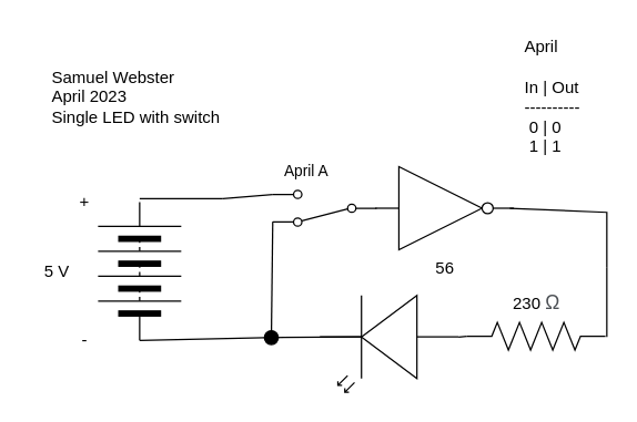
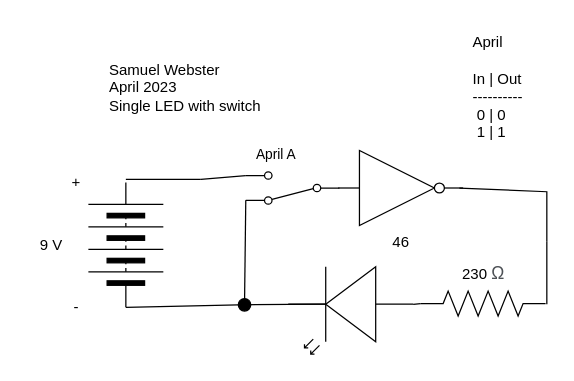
  <mxCell id="0" />
  <mxCell id="1" parent="0" />
  <mxCell id="2" style="edgeStyle=none;html=1;exitX=0;exitY=0.5;exitDx=0;exitDy=0;endArrow=none;endFill=0;startArrow=none;" parent="1" source="19" edge="1"><mxGeometry relative="1" as="geometry"><mxPoint x="260" y="243" as="targetPoint" /></mxGeometry></mxCell>
  <mxCell id="3" value="" style="pointerEvents=1;verticalLabelPosition=bottom;shadow=0;dashed=0;align=center;html=1;verticalAlign=top;shape=mxgraph.electrical.miscellaneous.batteryStack;rotation=-90;" parent="1" vertex="1"><mxGeometry x="50" y="165.5" width="100" height="60" as="geometry" /></mxCell>
  <mxCell id="4" style="edgeStyle=none;html=1;endArrow=none;endFill=0;" parent="1" edge="1"><mxGeometry relative="1" as="geometry"><mxPoint x="437" y="193" as="targetPoint" /><mxPoint x="437" y="243" as="sourcePoint" /></mxGeometry></mxCell>
  <mxCell id="5" value="" style="pointerEvents=1;verticalLabelPosition=bottom;shadow=0;dashed=0;align=center;html=1;verticalAlign=top;shape=mxgraph.electrical.resistors.resistor_2;rotation=0;" parent="1" vertex="1"><mxGeometry x="336" y="232.5" width="100" height="20" as="geometry" /></mxCell>
  <mxCell id="6" style="edgeStyle=none;html=1;exitX=0;exitY=0.57;exitDx=0;exitDy=0;exitPerimeter=0;entryX=0;entryY=0.5;entryDx=0;entryDy=0;entryPerimeter=0;endArrow=none;endFill=0;" parent="1" source="7" target="5" edge="1"><mxGeometry relative="1" as="geometry" /></mxCell>
  <mxCell id="7" value="" style="verticalLabelPosition=bottom;shadow=0;dashed=0;align=center;html=1;verticalAlign=top;shape=mxgraph.electrical.opto_electronics.led_2;pointerEvents=1;rotation=-180;" parent="1" vertex="1"><mxGeometry x="230" y="213" width="100" height="70" as="geometry" /></mxCell>
  <mxCell id="8" value="+" style="text;html=1;align=center;verticalAlign=middle;resizable=0;points=[];autosize=1;strokeColor=none;fillColor=none;" parent="1" vertex="1"><mxGeometry x="45" y="130.5" width="30" height="30" as="geometry" /></mxCell>
  <mxCell id="9" value="-" style="text;html=1;align=center;verticalAlign=middle;resizable=0;points=[];autosize=1;strokeColor=none;fillColor=none;" parent="1" vertex="1"><mxGeometry x="45" y="230.5" width="30" height="30" as="geometry" /></mxCell>
- <mxCell id="10" value="5 V" style="text;html=1;align=center;verticalAlign=middle;resizable=0;points=[];autosize=1;strokeColor=none;fillColor=none;" parent="1" vertex="1"><mxGeometry x="20" y="180.5" width="40" height="30" as="geometry" /></mxCell>
+ <mxCell id="10" value="9 V" style="text;html=1;align=center;verticalAlign=middle;resizable=0;points=[];autosize=1;strokeColor=none;fillColor=none;" parent="1" vertex="1"><mxGeometry x="20" y="180.5" width="40" height="30" as="geometry" /></mxCell>
  <mxCell id="11" value="230&amp;nbsp;&lt;span style=&quot;color: rgb(77, 81, 86); font-family: arial, sans-serif; font-size: 14px; text-align: left; background-color: rgb(255, 255, 255);&quot;&gt;Ω&lt;/span&gt;" style="text;html=1;align=center;verticalAlign=middle;resizable=0;points=[];autosize=1;strokeColor=none;fillColor=none;" parent="1" vertex="1"><mxGeometry x="356" y="202.5" width="60" height="30" as="geometry" /></mxCell>
- <mxCell id="12" value="Samuel Webster&lt;br&gt;April 2023&lt;br&gt;Single LED with switch" style="text;html=1;align=left;verticalAlign=middle;resizable=0;points=[];autosize=1;strokeColor=none;fillColor=none;" parent="1" vertex="1"><mxGeometry x="35" y="40" width="140" height="60" as="geometry" /></mxCell>
+ <mxCell id="12" value="Samuel Webster&lt;br&gt;April 2023&lt;br&gt;Single LED with switch" style="text;html=1;align=left;verticalAlign=middle;resizable=0;points=[];autosize=1;strokeColor=none;fillColor=none;" parent="1" vertex="1"><mxGeometry x="85" y="40" width="140" height="60" as="geometry" /></mxCell>
  <mxCell id="13" value="April&lt;br&gt;&lt;br&gt;In | Out&lt;br&gt;&lt;div style=&quot;&quot;&gt;&lt;span style=&quot;background-color: initial;&quot;&gt;----------&lt;/span&gt;&lt;/div&gt;&lt;div style=&quot;&quot;&gt;&lt;span style=&quot;background-color: initial;&quot;&gt;&amp;nbsp;0 | 0&lt;/span&gt;&lt;/div&gt;&lt;div style=&quot;&quot;&gt;&lt;span style=&quot;background-color: initial;&quot;&gt;&amp;nbsp;1 | 1&lt;/span&gt;&lt;/div&gt;" style="text;html=1;align=left;verticalAlign=middle;resizable=0;points=[];autosize=1;strokeColor=none;fillColor=none;" parent="1" vertex="1"><mxGeometry x="376" y="20" width="60" height="100" as="geometry" /></mxCell>
  <mxCell id="14" style="edgeStyle=none;html=1;endArrow=none;endFill=0;exitX=1;exitY=0.12;exitDx=0;exitDy=0;" parent="1" source="16" edge="1"><mxGeometry relative="1" as="geometry"><mxPoint x="195" y="243" as="targetPoint" /><mxPoint x="195" y="163" as="sourcePoint" /></mxGeometry></mxCell>
  <mxCell id="15" style="edgeStyle=none;html=1;exitX=1;exitY=0.88;exitDx=0;exitDy=0;endArrow=none;endFill=0;" parent="1" source="16" edge="1"><mxGeometry relative="1" as="geometry"><mxPoint x="160" y="143" as="targetPoint" /></mxGeometry></mxCell>
  <mxCell id="16" value="" style="shape=mxgraph.electrical.electro-mechanical.twoWaySwitch;aspect=fixed;elSwitchState=2;rotation=-180;" parent="1" vertex="1"><mxGeometry x="196" y="137" width="75" height="26" as="geometry" /></mxCell>
  <mxCell id="17" value="" style="edgeStyle=none;orthogonalLoop=1;jettySize=auto;html=1;endArrow=none;endFill=0;" edge="1" parent="1"><mxGeometry width="100" relative="1" as="geometry"><mxPoint x="160" y="143" as="sourcePoint" /><mxPoint x="100" y="143" as="targetPoint" /><Array as="points" /></mxGeometry></mxCell>
  <mxCell id="18" value="" style="edgeStyle=none;html=1;exitX=0;exitY=0.5;exitDx=0;exitDy=0;endArrow=none;endFill=0;" edge="1" parent="1" source="3" target="19"><mxGeometry relative="1" as="geometry"><mxPoint x="260" y="243" as="targetPoint" /><mxPoint x="100" y="245.5" as="sourcePoint" /></mxGeometry></mxCell>
  <mxCell id="19" value="" style="ellipse;whiteSpace=wrap;html=1;aspect=fixed;fillColor=#000000;" vertex="1" parent="1"><mxGeometry x="190" y="238.5" width="10" height="10" as="geometry" /></mxCell>
  <mxCell id="20" style="edgeStyle=none;html=1;exitX=1;exitY=0.5;exitDx=0;exitDy=0;exitPerimeter=0;rounded=0;endArrow=none;endFill=0;" edge="1" parent="1"><mxGeometry relative="1" as="geometry"><mxPoint x="437" y="193" as="targetPoint" /><mxPoint x="367" y="150" as="sourcePoint" /><Array as="points"><mxPoint x="437" y="153" /></Array></mxGeometry></mxCell>
- <mxCell id="21" value="56" style="verticalLabelPosition=bottom;shadow=0;dashed=0;align=center;html=1;verticalAlign=top;shape=mxgraph.electrical.logic_gates.inverter_2;fillColor=#FFFFFF;" vertex="1" parent="1"><mxGeometry x="270" y="120" width="100" height="60" as="geometry" /></mxCell>
+ <mxCell id="21" value="46" style="verticalLabelPosition=bottom;shadow=0;dashed=0;align=center;html=1;verticalAlign=top;shape=mxgraph.electrical.logic_gates.inverter_2;fillColor=#FFFFFF;" vertex="1" parent="1"><mxGeometry x="270" y="120" width="100" height="60" as="geometry" /></mxCell>
  <mxCell id="22" value="April A" style="text;html=1;align=center;verticalAlign=middle;resizable=0;points=[];autosize=1;strokeColor=none;fillColor=none;fontSize=11;fontFamily=Helvetica;fontColor=default;" vertex="1" parent="1"><mxGeometry x="190" y="108" width="60" height="30" as="geometry" /></mxCell>
